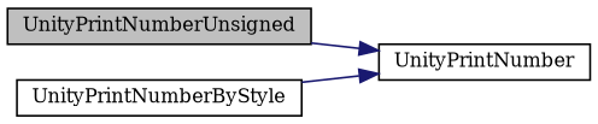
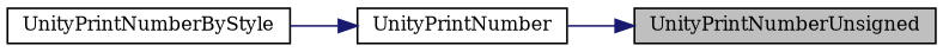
  digraph {
    fontname="DejaVu Serif"
    rankdir=RL
    node [color=black fillcolor=white fontname="DejaVu Serif" fontsize=10 shape=record style=filled]
    edge [color=midnightblue dir=back fontname="DejaVu Serif" fontsize=10 labelfontname=Helvetica labelfontsize=10 style=solid]
    n1 [fillcolor=grey75 fontcolor=black height=0.2 label=UnityPrintNumberUnsigned width=0.4]
    n2 [height=0.2 label=UnityPrintNumber width=0.4]
    n3 [height=0.2 label=UnityPrintNumberByStyle width=0.4]
-   n2 -> n1
+   n1 -> n2
    n2 -> n3
  }
